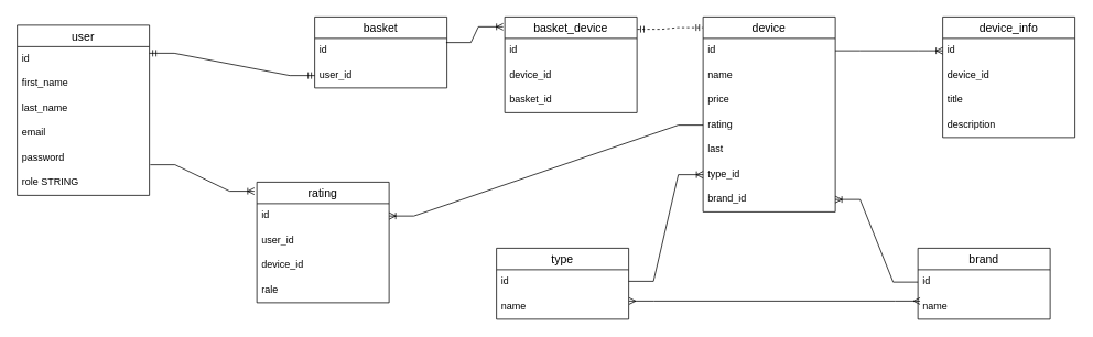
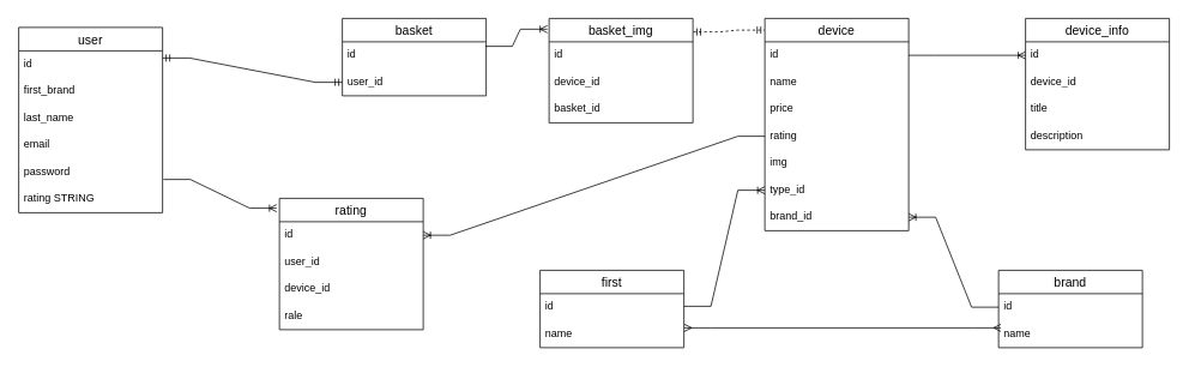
  <mxCell id="0" />
  <mxCell id="1" parent="0" />
  <mxCell id="2" value="user" style="swimlane;fontStyle=0;childLayout=stackLayout;horizontal=1;startSize=26;horizontalStack=0;resizeParent=1;resizeParentMax=0;resizeLast=0;collapsible=1;marginBottom=0;align=center;fontSize=14;" parent="1" vertex="1"><mxGeometry x="20" y="30" width="160" height="206" as="geometry" /></mxCell>
  <mxCell id="3" value="id" style="text;strokeColor=none;fillColor=none;spacingLeft=4;spacingRight=4;overflow=hidden;rotatable=0;points=[[0,0.5],[1,0.5]];portConstraint=eastwest;fontSize=12;whiteSpace=wrap;html=1;" parent="2" vertex="1"><mxGeometry y="26" width="160" height="30" as="geometry" /></mxCell>
- <mxCell id="4" value="first_name" style="text;strokeColor=none;fillColor=none;spacingLeft=4;spacingRight=4;overflow=hidden;rotatable=0;points=[[0,0.5],[1,0.5]];portConstraint=eastwest;fontSize=12;whiteSpace=wrap;html=1;" vertex="1" parent="2"><mxGeometry y="56" width="160" height="30" as="geometry" /></mxCell>
+ <mxCell id="4" value="first_brand" style="text;strokeColor=none;fillColor=none;spacingLeft=4;spacingRight=4;overflow=hidden;rotatable=0;points=[[0,0.5],[1,0.5]];portConstraint=eastwest;fontSize=12;whiteSpace=wrap;html=1;" vertex="1" parent="2"><mxGeometry y="56" width="160" height="30" as="geometry" /></mxCell>
  <mxCell id="5" value="last_name" style="text;strokeColor=none;fillColor=none;spacingLeft=4;spacingRight=4;overflow=hidden;rotatable=0;points=[[0,0.5],[1,0.5]];portConstraint=eastwest;fontSize=12;whiteSpace=wrap;html=1;" vertex="1" parent="2"><mxGeometry y="86" width="160" height="30" as="geometry" /></mxCell>
  <mxCell id="6" value="email" style="text;strokeColor=none;fillColor=none;spacingLeft=4;spacingRight=4;overflow=hidden;rotatable=0;points=[[0,0.5],[1,0.5]];portConstraint=eastwest;fontSize=12;whiteSpace=wrap;html=1;" parent="2" vertex="1"><mxGeometry y="116" width="160" height="30" as="geometry" /></mxCell>
  <mxCell id="7" value="password" style="text;strokeColor=none;fillColor=none;spacingLeft=4;spacingRight=4;overflow=hidden;rotatable=0;points=[[0,0.5],[1,0.5]];portConstraint=eastwest;fontSize=12;whiteSpace=wrap;html=1;" parent="2" vertex="1"><mxGeometry y="146" width="160" height="30" as="geometry" /></mxCell>
- <mxCell id="8" value="role STRING&amp;nbsp;" style="text;strokeColor=none;fillColor=none;spacingLeft=4;spacingRight=4;overflow=hidden;rotatable=0;points=[[0,0.5],[1,0.5]];portConstraint=eastwest;fontSize=12;whiteSpace=wrap;html=1;" parent="2" vertex="1"><mxGeometry y="176" width="160" height="30" as="geometry" /></mxCell>
+ <mxCell id="8" value="rating STRING&amp;nbsp;" style="text;strokeColor=none;fillColor=none;spacingLeft=4;spacingRight=4;overflow=hidden;rotatable=0;points=[[0,0.5],[1,0.5]];portConstraint=eastwest;fontSize=12;whiteSpace=wrap;html=1;" parent="2" vertex="1"><mxGeometry y="176" width="160" height="30" as="geometry" /></mxCell>
  <mxCell id="9" value="basket" style="swimlane;fontStyle=0;childLayout=stackLayout;horizontal=1;startSize=26;horizontalStack=0;resizeParent=1;resizeParentMax=0;resizeLast=0;collapsible=1;marginBottom=0;align=center;fontSize=14;" vertex="1" parent="1"><mxGeometry x="380" y="20" width="160" height="86" as="geometry" /></mxCell>
  <mxCell id="10" value="id" style="text;strokeColor=none;fillColor=none;spacingLeft=4;spacingRight=4;overflow=hidden;rotatable=0;points=[[0,0.5],[1,0.5]];portConstraint=eastwest;fontSize=12;whiteSpace=wrap;html=1;" vertex="1" parent="9"><mxGeometry y="26" width="160" height="30" as="geometry" /></mxCell>
  <mxCell id="11" value="user_id" style="text;strokeColor=none;fillColor=none;spacingLeft=4;spacingRight=4;overflow=hidden;rotatable=0;points=[[0,0.5],[1,0.5]];portConstraint=eastwest;fontSize=12;whiteSpace=wrap;html=1;" vertex="1" parent="9"><mxGeometry y="56" width="160" height="30" as="geometry" /></mxCell>
  <mxCell id="12" value="" style="edgeStyle=entityRelationEdgeStyle;fontSize=12;html=1;endArrow=ERmandOne;startArrow=ERmandOne;rounded=0;exitX=1;exitY=0.267;exitDx=0;exitDy=0;exitPerimeter=0;entryX=0;entryY=0.5;entryDx=0;entryDy=0;" edge="1" parent="1" source="3" target="11"><mxGeometry width="100" height="100" relative="1" as="geometry"><mxPoint x="850" y="190" as="sourcePoint" /><mxPoint x="950" y="90" as="targetPoint" /></mxGeometry></mxCell>
  <mxCell id="13" value="device" style="swimlane;fontStyle=0;childLayout=stackLayout;horizontal=1;startSize=26;horizontalStack=0;resizeParent=1;resizeParentMax=0;resizeLast=0;collapsible=1;marginBottom=0;align=center;fontSize=14;" vertex="1" parent="1"><mxGeometry x="850" y="20" width="160" height="236" as="geometry" /></mxCell>
  <mxCell id="14" value="id" style="text;strokeColor=none;fillColor=none;spacingLeft=4;spacingRight=4;overflow=hidden;rotatable=0;points=[[0,0.5],[1,0.5]];portConstraint=eastwest;fontSize=12;whiteSpace=wrap;html=1;" vertex="1" parent="13"><mxGeometry y="26" width="160" height="30" as="geometry" /></mxCell>
  <mxCell id="15" value="name" style="text;strokeColor=none;fillColor=none;spacingLeft=4;spacingRight=4;overflow=hidden;rotatable=0;points=[[0,0.5],[1,0.5]];portConstraint=eastwest;fontSize=12;whiteSpace=wrap;html=1;" vertex="1" parent="13"><mxGeometry y="56" width="160" height="30" as="geometry" /></mxCell>
  <mxCell id="16" value="price" style="text;strokeColor=none;fillColor=none;spacingLeft=4;spacingRight=4;overflow=hidden;rotatable=0;points=[[0,0.5],[1,0.5]];portConstraint=eastwest;fontSize=12;whiteSpace=wrap;html=1;" vertex="1" parent="13"><mxGeometry y="86" width="160" height="30" as="geometry" /></mxCell>
  <mxCell id="17" value="rating" style="text;strokeColor=none;fillColor=none;spacingLeft=4;spacingRight=4;overflow=hidden;rotatable=0;points=[[0,0.5],[1,0.5]];portConstraint=eastwest;fontSize=12;whiteSpace=wrap;html=1;" vertex="1" parent="13"><mxGeometry y="116" width="160" height="30" as="geometry" /></mxCell>
- <mxCell id="18" value="last&lt;div&gt;&lt;br&gt;&lt;/div&gt;" style="text;strokeColor=none;fillColor=none;spacingLeft=4;spacingRight=4;overflow=hidden;rotatable=0;points=[[0,0.5],[1,0.5]];portConstraint=eastwest;fontSize=12;whiteSpace=wrap;html=1;" vertex="1" parent="13"><mxGeometry y="146" width="160" height="30" as="geometry" /></mxCell>
+ <mxCell id="18" value="img&lt;div&gt;&lt;br&gt;&lt;/div&gt;" style="text;strokeColor=none;fillColor=none;spacingLeft=4;spacingRight=4;overflow=hidden;rotatable=0;points=[[0,0.5],[1,0.5]];portConstraint=eastwest;fontSize=12;whiteSpace=wrap;html=1;" vertex="1" parent="13"><mxGeometry y="146" width="160" height="30" as="geometry" /></mxCell>
  <mxCell id="19" value="type_id" style="text;strokeColor=none;fillColor=none;spacingLeft=4;spacingRight=4;overflow=hidden;rotatable=0;points=[[0,0.5],[1,0.5]];portConstraint=eastwest;fontSize=12;whiteSpace=wrap;html=1;" vertex="1" parent="13"><mxGeometry y="176" width="160" height="30" as="geometry" /></mxCell>
  <mxCell id="20" value="brand_id" style="text;strokeColor=none;fillColor=none;spacingLeft=4;spacingRight=4;overflow=hidden;rotatable=0;points=[[0,0.5],[1,0.5]];portConstraint=eastwest;fontSize=12;whiteSpace=wrap;html=1;" vertex="1" parent="13"><mxGeometry y="206" width="160" height="30" as="geometry" /></mxCell>
- <mxCell id="21" value="type" style="swimlane;fontStyle=0;childLayout=stackLayout;horizontal=1;startSize=26;horizontalStack=0;resizeParent=1;resizeParentMax=0;resizeLast=0;collapsible=1;marginBottom=0;align=center;fontSize=14;" vertex="1" parent="1"><mxGeometry x="600" y="300" width="160" height="86" as="geometry" /></mxCell>
+ <mxCell id="21" value="first" style="swimlane;fontStyle=0;childLayout=stackLayout;horizontal=1;startSize=26;horizontalStack=0;resizeParent=1;resizeParentMax=0;resizeLast=0;collapsible=1;marginBottom=0;align=center;fontSize=14;" vertex="1" parent="1"><mxGeometry x="600" y="300" width="160" height="86" as="geometry" /></mxCell>
  <mxCell id="22" value="id" style="text;strokeColor=none;fillColor=none;spacingLeft=4;spacingRight=4;overflow=hidden;rotatable=0;points=[[0,0.5],[1,0.5]];portConstraint=eastwest;fontSize=12;whiteSpace=wrap;html=1;" vertex="1" parent="21"><mxGeometry y="26" width="160" height="30" as="geometry" /></mxCell>
  <mxCell id="23" value="name" style="text;strokeColor=none;fillColor=none;spacingLeft=4;spacingRight=4;overflow=hidden;rotatable=0;points=[[0,0.5],[1,0.5]];portConstraint=eastwest;fontSize=12;whiteSpace=wrap;html=1;" vertex="1" parent="21"><mxGeometry y="56" width="160" height="30" as="geometry" /></mxCell>
  <mxCell id="24" value="brand" style="swimlane;fontStyle=0;childLayout=stackLayout;horizontal=1;startSize=26;horizontalStack=0;resizeParent=1;resizeParentMax=0;resizeLast=0;collapsible=1;marginBottom=0;align=center;fontSize=14;" vertex="1" parent="1"><mxGeometry x="1110" y="300" width="160" height="86" as="geometry" /></mxCell>
  <mxCell id="25" value="id" style="text;strokeColor=none;fillColor=none;spacingLeft=4;spacingRight=4;overflow=hidden;rotatable=0;points=[[0,0.5],[1,0.5]];portConstraint=eastwest;fontSize=12;whiteSpace=wrap;html=1;" vertex="1" parent="24"><mxGeometry y="26" width="160" height="30" as="geometry" /></mxCell>
  <mxCell id="26" value="name" style="text;strokeColor=none;fillColor=none;spacingLeft=4;spacingRight=4;overflow=hidden;rotatable=0;points=[[0,0.5],[1,0.5]];portConstraint=eastwest;fontSize=12;whiteSpace=wrap;html=1;" vertex="1" parent="24"><mxGeometry y="56" width="160" height="30" as="geometry" /></mxCell>
  <mxCell id="27" value="" style="edgeStyle=entityRelationEdgeStyle;fontSize=12;html=1;endArrow=ERoneToMany;rounded=0;entryX=0;entryY=0.5;entryDx=0;entryDy=0;" edge="1" parent="1" target="19"><mxGeometry width="100" height="100" relative="1" as="geometry"><mxPoint x="760" y="340" as="sourcePoint" /><mxPoint x="860" y="240" as="targetPoint" /></mxGeometry></mxCell>
  <mxCell id="28" value="" style="edgeStyle=entityRelationEdgeStyle;fontSize=12;html=1;endArrow=ERoneToMany;rounded=0;entryX=1;entryY=0.5;entryDx=0;entryDy=0;exitX=0;exitY=0.5;exitDx=0;exitDy=0;" edge="1" parent="1" source="25" target="20"><mxGeometry width="100" height="100" relative="1" as="geometry"><mxPoint x="930" y="407.5" as="sourcePoint" /><mxPoint x="1020" y="278.5" as="targetPoint" /></mxGeometry></mxCell>
  <mxCell id="29" value="" style="edgeStyle=entityRelationEdgeStyle;fontSize=12;html=1;endArrow=ERmany;startArrow=ERmany;rounded=0;entryX=0.016;entryY=0.267;entryDx=0;entryDy=0;entryPerimeter=0;exitX=1.003;exitY=0.267;exitDx=0;exitDy=0;exitPerimeter=0;" edge="1" parent="1" source="23" target="26"><mxGeometry width="100" height="100" relative="1" as="geometry"><mxPoint x="820" y="240" as="sourcePoint" /><mxPoint x="920" y="140" as="targetPoint" /></mxGeometry></mxCell>
  <mxCell id="30" value="device_info" style="swimlane;fontStyle=0;childLayout=stackLayout;horizontal=1;startSize=26;horizontalStack=0;resizeParent=1;resizeParentMax=0;resizeLast=0;collapsible=1;marginBottom=0;align=center;fontSize=14;" vertex="1" parent="1"><mxGeometry x="1140" y="20" width="160" height="146" as="geometry" /></mxCell>
  <mxCell id="31" value="id" style="text;strokeColor=none;fillColor=none;spacingLeft=4;spacingRight=4;overflow=hidden;rotatable=0;points=[[0,0.5],[1,0.5]];portConstraint=eastwest;fontSize=12;whiteSpace=wrap;html=1;" vertex="1" parent="30"><mxGeometry y="26" width="160" height="30" as="geometry" /></mxCell>
  <mxCell id="32" value="device_id" style="text;strokeColor=none;fillColor=none;spacingLeft=4;spacingRight=4;overflow=hidden;rotatable=0;points=[[0,0.5],[1,0.5]];portConstraint=eastwest;fontSize=12;whiteSpace=wrap;html=1;" vertex="1" parent="30"><mxGeometry y="56" width="160" height="30" as="geometry" /></mxCell>
  <mxCell id="33" value="title" style="text;strokeColor=none;fillColor=none;spacingLeft=4;spacingRight=4;overflow=hidden;rotatable=0;points=[[0,0.5],[1,0.5]];portConstraint=eastwest;fontSize=12;whiteSpace=wrap;html=1;" vertex="1" parent="30"><mxGeometry y="86" width="160" height="30" as="geometry" /></mxCell>
  <mxCell id="34" value="description" style="text;strokeColor=none;fillColor=none;spacingLeft=4;spacingRight=4;overflow=hidden;rotatable=0;points=[[0,0.5],[1,0.5]];portConstraint=eastwest;fontSize=12;whiteSpace=wrap;html=1;" vertex="1" parent="30"><mxGeometry y="116" width="160" height="30" as="geometry" /></mxCell>
  <mxCell id="35" value="" style="edgeStyle=entityRelationEdgeStyle;fontSize=12;html=1;endArrow=ERoneToMany;rounded=0;entryX=0;entryY=0.5;entryDx=0;entryDy=0;" edge="1" parent="1" source="14" target="31"><mxGeometry width="100" height="100" relative="1" as="geometry"><mxPoint x="770" y="350" as="sourcePoint" /><mxPoint x="860" y="221" as="targetPoint" /></mxGeometry></mxCell>
- <mxCell id="36" value="basket_device" style="swimlane;fontStyle=0;childLayout=stackLayout;horizontal=1;startSize=26;horizontalStack=0;resizeParent=1;resizeParentMax=0;resizeLast=0;collapsible=1;marginBottom=0;align=center;fontSize=14;" vertex="1" parent="1"><mxGeometry x="610" y="20" width="160" height="116" as="geometry" /></mxCell>
+ <mxCell id="36" value="basket_img" style="swimlane;fontStyle=0;childLayout=stackLayout;horizontal=1;startSize=26;horizontalStack=0;resizeParent=1;resizeParentMax=0;resizeLast=0;collapsible=1;marginBottom=0;align=center;fontSize=14;" vertex="1" parent="1"><mxGeometry x="610" y="20" width="160" height="116" as="geometry" /></mxCell>
  <mxCell id="37" value="id" style="text;strokeColor=none;fillColor=none;spacingLeft=4;spacingRight=4;overflow=hidden;rotatable=0;points=[[0,0.5],[1,0.5]];portConstraint=eastwest;fontSize=12;whiteSpace=wrap;html=1;" vertex="1" parent="36"><mxGeometry y="26" width="160" height="30" as="geometry" /></mxCell>
  <mxCell id="38" value="device_id" style="text;strokeColor=none;fillColor=none;spacingLeft=4;spacingRight=4;overflow=hidden;rotatable=0;points=[[0,0.5],[1,0.5]];portConstraint=eastwest;fontSize=12;whiteSpace=wrap;html=1;" vertex="1" parent="36"><mxGeometry y="56" width="160" height="30" as="geometry" /></mxCell>
  <mxCell id="39" value="basket_id" style="text;strokeColor=none;fillColor=none;spacingLeft=4;spacingRight=4;overflow=hidden;rotatable=0;points=[[0,0.5],[1,0.5]];portConstraint=eastwest;fontSize=12;whiteSpace=wrap;html=1;" vertex="1" parent="36"><mxGeometry y="86" width="160" height="30" as="geometry" /></mxCell>
  <mxCell id="40" value="" style="edgeStyle=entityRelationEdgeStyle;fontSize=12;html=1;endArrow=ERmandOne;startArrow=ERmandOne;rounded=0;exitX=1.003;exitY=0.129;exitDx=0;exitDy=0;exitPerimeter=0;entryX=-0.003;entryY=0.055;entryDx=0;entryDy=0;entryPerimeter=0;dashed=1;" edge="1" parent="1" source="36" target="13"><mxGeometry width="100" height="100" relative="1" as="geometry"><mxPoint x="280" y="64" as="sourcePoint" /><mxPoint x="390" y="101" as="targetPoint" /></mxGeometry></mxCell>
  <mxCell id="41" value="" style="edgeStyle=entityRelationEdgeStyle;fontSize=12;html=1;endArrow=ERoneToMany;rounded=0;entryX=-0.012;entryY=0.103;entryDx=0;entryDy=0;entryPerimeter=0;exitX=0.994;exitY=0.167;exitDx=0;exitDy=0;exitPerimeter=0;" edge="1" parent="1" source="10" target="36"><mxGeometry width="100" height="100" relative="1" as="geometry"><mxPoint x="770" y="350" as="sourcePoint" /><mxPoint x="860" y="221" as="targetPoint" /></mxGeometry></mxCell>
  <mxCell id="42" value="rating" style="swimlane;fontStyle=0;childLayout=stackLayout;horizontal=1;startSize=26;horizontalStack=0;resizeParent=1;resizeParentMax=0;resizeLast=0;collapsible=1;marginBottom=0;align=center;fontSize=14;" vertex="1" parent="1"><mxGeometry x="310" y="220" width="160" height="146" as="geometry" /></mxCell>
  <mxCell id="43" value="id" style="text;strokeColor=none;fillColor=none;spacingLeft=4;spacingRight=4;overflow=hidden;rotatable=0;points=[[0,0.5],[1,0.5]];portConstraint=eastwest;fontSize=12;whiteSpace=wrap;html=1;" vertex="1" parent="42"><mxGeometry y="26" width="160" height="30" as="geometry" /></mxCell>
  <mxCell id="44" value="user_id" style="text;strokeColor=none;fillColor=none;spacingLeft=4;spacingRight=4;overflow=hidden;rotatable=0;points=[[0,0.5],[1,0.5]];portConstraint=eastwest;fontSize=12;whiteSpace=wrap;html=1;" vertex="1" parent="42"><mxGeometry y="56" width="160" height="30" as="geometry" /></mxCell>
  <mxCell id="45" value="device_id" style="text;strokeColor=none;fillColor=none;spacingLeft=4;spacingRight=4;overflow=hidden;rotatable=0;points=[[0,0.5],[1,0.5]];portConstraint=eastwest;fontSize=12;whiteSpace=wrap;html=1;" vertex="1" parent="42"><mxGeometry y="86" width="160" height="30" as="geometry" /></mxCell>
  <mxCell id="46" value="rale" style="text;strokeColor=none;fillColor=none;spacingLeft=4;spacingRight=4;overflow=hidden;rotatable=0;points=[[0,0.5],[1,0.5]];portConstraint=eastwest;fontSize=12;whiteSpace=wrap;html=1;" vertex="1" parent="42"><mxGeometry y="116" width="160" height="30" as="geometry" /></mxCell>
  <mxCell id="47" value="" style="edgeStyle=entityRelationEdgeStyle;fontSize=12;html=1;endArrow=ERoneToMany;rounded=0;entryX=-0.019;entryY=0.075;entryDx=0;entryDy=0;exitX=1.006;exitY=0.767;exitDx=0;exitDy=0;exitPerimeter=0;entryPerimeter=0;" edge="1" parent="1" source="7" target="42"><mxGeometry width="100" height="100" relative="1" as="geometry"><mxPoint x="549" y="61" as="sourcePoint" /><mxPoint x="618" y="42" as="targetPoint" /></mxGeometry></mxCell>
  <mxCell id="48" value="" style="edgeStyle=entityRelationEdgeStyle;fontSize=12;html=1;endArrow=ERoneToMany;rounded=0;entryX=1;entryY=0.5;entryDx=0;entryDy=0;exitX=0;exitY=0.5;exitDx=0;exitDy=0;" edge="1" parent="1" source="17" target="43"><mxGeometry width="100" height="100" relative="1" as="geometry"><mxPoint x="559" y="71" as="sourcePoint" /><mxPoint x="628" y="52" as="targetPoint" /></mxGeometry></mxCell>
